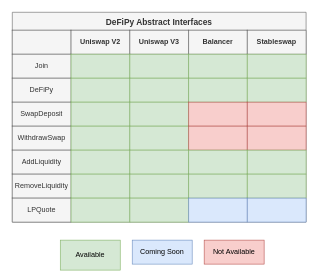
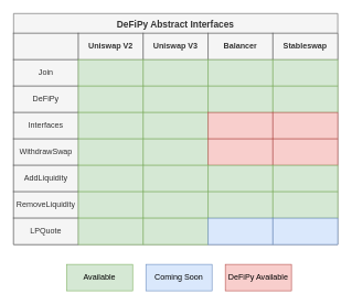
  <mxCell id="0" />
  <mxCell id="1" parent="0" />
  <mxCell id="2" value="DeFiPy Abstract Interfaces" style="shape=table;startSize=30;container=1;collapsible=0;childLayout=tableLayout;perimeterSpacing=1;swimlaneFillColor=none;fillColor=#f5f5f5;fontColor=#333333;strokeColor=#666666;fontStyle=1;fontSize=14;" parent="1" vertex="1"><mxGeometry x="20" y="20" width="490" height="350" as="geometry" /></mxCell>
  <mxCell id="3" value="" style="shape=tableRow;horizontal=0;startSize=0;swimlaneHead=0;swimlaneBody=0;strokeColor=inherit;top=0;left=0;bottom=0;right=0;collapsible=0;dropTarget=0;fillColor=none;points=[[0,0.5],[1,0.5]];portConstraint=eastwest;" parent="2" vertex="1"><mxGeometry y="30" width="490" height="40" as="geometry" /></mxCell>
  <mxCell id="4" value="" style="shape=partialRectangle;html=1;whiteSpace=wrap;connectable=0;strokeColor=#666666;overflow=hidden;fillColor=#f5f5f5;top=1;left=1;bottom=1;right=1;pointerEvents=1;fontColor=#333333;" parent="3" vertex="1"><mxGeometry width="98" height="40" as="geometry"><mxRectangle width="98" height="40" as="alternateBounds" /></mxGeometry></mxCell>
  <mxCell id="5" value="&lt;b&gt;Uniswap V2&lt;/b&gt;" style="shape=partialRectangle;html=1;whiteSpace=wrap;connectable=0;strokeColor=#666666;overflow=hidden;fillColor=#f5f5f5;top=1;left=1;bottom=1;right=1;pointerEvents=1;fontColor=#333333;" parent="3" vertex="1"><mxGeometry x="98" width="98" height="40" as="geometry"><mxRectangle width="98" height="40" as="alternateBounds" /></mxGeometry></mxCell>
  <mxCell id="6" value="&lt;b&gt;Uniswap V3&lt;/b&gt;" style="shape=partialRectangle;html=1;whiteSpace=wrap;connectable=0;strokeColor=#666666;overflow=hidden;fillColor=#f5f5f5;top=1;left=1;bottom=1;right=1;pointerEvents=1;fontColor=#333333;" parent="3" vertex="1"><mxGeometry x="196" width="98" height="40" as="geometry"><mxRectangle width="98" height="40" as="alternateBounds" /></mxGeometry></mxCell>
  <mxCell id="7" value="&lt;b&gt;Balancer&lt;/b&gt;" style="shape=partialRectangle;html=1;whiteSpace=wrap;connectable=0;strokeColor=#666666;overflow=hidden;fillColor=#f5f5f5;top=1;left=1;bottom=1;right=1;pointerEvents=1;fontColor=#333333;" parent="3" vertex="1"><mxGeometry x="294" width="98" height="40" as="geometry"><mxRectangle width="98" height="40" as="alternateBounds" /></mxGeometry></mxCell>
  <mxCell id="8" value="&lt;b&gt;Stableswap&lt;/b&gt;" style="shape=partialRectangle;html=1;whiteSpace=wrap;connectable=0;strokeColor=#666666;overflow=hidden;fillColor=#f5f5f5;top=1;left=1;bottom=1;right=1;pointerEvents=1;fontColor=#333333;" parent="3" vertex="1"><mxGeometry x="392" width="98" height="40" as="geometry"><mxRectangle width="98" height="40" as="alternateBounds" /></mxGeometry></mxCell>
  <mxCell id="9" value="" style="shape=tableRow;horizontal=0;startSize=0;swimlaneHead=0;swimlaneBody=0;strokeColor=inherit;top=0;left=0;bottom=0;right=0;collapsible=0;dropTarget=0;fillColor=none;points=[[0,0.5],[1,0.5]];portConstraint=eastwest;" parent="2" vertex="1"><mxGeometry y="70" width="490" height="40" as="geometry" /></mxCell>
  <mxCell id="10" value="Join" style="shape=partialRectangle;html=1;whiteSpace=wrap;connectable=0;strokeColor=#666666;overflow=hidden;fillColor=#f5f5f5;top=1;left=1;bottom=1;right=1;pointerEvents=1;fontColor=#333333;" parent="9" vertex="1"><mxGeometry width="98" height="40" as="geometry"><mxRectangle width="98" height="40" as="alternateBounds" /></mxGeometry></mxCell>
  <mxCell id="11" value="" style="shape=partialRectangle;html=1;whiteSpace=wrap;connectable=0;strokeColor=#82b366;overflow=hidden;fillColor=#d5e8d4;top=1;left=1;bottom=1;right=1;pointerEvents=1;perimeterSpacing=0;fillStyle=solid;" parent="9" vertex="1"><mxGeometry x="98" width="98" height="40" as="geometry"><mxRectangle width="98" height="40" as="alternateBounds" /></mxGeometry></mxCell>
  <mxCell id="12" value="" style="shape=partialRectangle;html=1;whiteSpace=wrap;connectable=0;strokeColor=#82b366;overflow=hidden;fillColor=#d5e8d4;top=1;left=1;bottom=1;right=1;pointerEvents=1;fillStyle=solid;" parent="9" vertex="1"><mxGeometry x="196" width="98" height="40" as="geometry"><mxRectangle width="98" height="40" as="alternateBounds" /></mxGeometry></mxCell>
  <mxCell id="13" value="" style="shape=partialRectangle;html=1;whiteSpace=wrap;connectable=0;strokeColor=#82b366;overflow=hidden;fillColor=#d5e8d4;top=1;left=1;bottom=1;right=1;pointerEvents=1;shadow=0;" parent="9" vertex="1"><mxGeometry x="294" width="98" height="40" as="geometry"><mxRectangle width="98" height="40" as="alternateBounds" /></mxGeometry></mxCell>
  <mxCell id="14" value="" style="shape=partialRectangle;html=1;whiteSpace=wrap;connectable=0;strokeColor=#82b366;overflow=hidden;fillColor=#d5e8d4;top=1;left=1;bottom=1;right=1;pointerEvents=1;" parent="9" vertex="1"><mxGeometry x="392" width="98" height="40" as="geometry"><mxRectangle width="98" height="40" as="alternateBounds" /></mxGeometry></mxCell>
  <mxCell id="15" value="" style="shape=tableRow;horizontal=0;startSize=0;swimlaneHead=0;swimlaneBody=0;strokeColor=inherit;top=0;left=0;bottom=0;right=0;collapsible=0;dropTarget=0;fillColor=none;points=[[0,0.5],[1,0.5]];portConstraint=eastwest;" parent="2" vertex="1"><mxGeometry y="110" width="490" height="40" as="geometry" /></mxCell>
  <mxCell id="16" value="DeFiPy" style="shape=partialRectangle;html=1;whiteSpace=wrap;connectable=0;strokeColor=#666666;overflow=hidden;fillColor=#f5f5f5;top=1;left=1;bottom=1;right=1;pointerEvents=1;fontColor=#333333;" parent="15" vertex="1"><mxGeometry width="98" height="40" as="geometry"><mxRectangle width="98" height="40" as="alternateBounds" /></mxGeometry></mxCell>
  <mxCell id="17" value="" style="shape=partialRectangle;html=1;whiteSpace=wrap;connectable=0;strokeColor=#82b366;overflow=hidden;fillColor=#d5e8d4;top=1;left=1;bottom=1;right=1;pointerEvents=1;" parent="15" vertex="1"><mxGeometry x="98" width="98" height="40" as="geometry"><mxRectangle width="98" height="40" as="alternateBounds" /></mxGeometry></mxCell>
  <mxCell id="18" value="" style="shape=partialRectangle;html=1;whiteSpace=wrap;connectable=0;strokeColor=#82b366;overflow=hidden;fillColor=#d5e8d4;top=1;left=1;bottom=1;right=1;pointerEvents=1;" parent="15" vertex="1"><mxGeometry x="196" width="98" height="40" as="geometry"><mxRectangle width="98" height="40" as="alternateBounds" /></mxGeometry></mxCell>
  <mxCell id="19" value="" style="shape=partialRectangle;html=1;whiteSpace=wrap;connectable=0;strokeColor=#82b366;overflow=hidden;fillColor=#d5e8d4;top=1;left=1;bottom=1;right=1;pointerEvents=1;" parent="15" vertex="1"><mxGeometry x="294" width="98" height="40" as="geometry"><mxRectangle width="98" height="40" as="alternateBounds" /></mxGeometry></mxCell>
  <mxCell id="20" value="" style="shape=partialRectangle;html=1;whiteSpace=wrap;connectable=0;strokeColor=#82b366;overflow=hidden;fillColor=#d5e8d4;top=1;left=1;bottom=1;right=1;pointerEvents=1;" parent="15" vertex="1"><mxGeometry x="392" width="98" height="40" as="geometry"><mxRectangle width="98" height="40" as="alternateBounds" /></mxGeometry></mxCell>
  <mxCell id="21" value="" style="shape=tableRow;horizontal=0;startSize=0;swimlaneHead=0;swimlaneBody=0;strokeColor=inherit;top=0;left=0;bottom=0;right=0;collapsible=0;dropTarget=0;fillColor=none;points=[[0,0.5],[1,0.5]];portConstraint=eastwest;" parent="2" vertex="1"><mxGeometry y="150" width="490" height="40" as="geometry" /></mxCell>
- <mxCell id="22" value="SwapDeposit" style="shape=partialRectangle;html=1;whiteSpace=wrap;connectable=0;strokeColor=#666666;overflow=hidden;fillColor=#f5f5f5;top=1;left=1;bottom=1;right=1;pointerEvents=1;fontColor=#333333;" parent="21" vertex="1"><mxGeometry width="98" height="40" as="geometry"><mxRectangle width="98" height="40" as="alternateBounds" /></mxGeometry></mxCell>
+ <mxCell id="22" value="Interfaces" style="shape=partialRectangle;html=1;whiteSpace=wrap;connectable=0;strokeColor=#666666;overflow=hidden;fillColor=#f5f5f5;top=1;left=1;bottom=1;right=1;pointerEvents=1;fontColor=#333333;" parent="21" vertex="1"><mxGeometry width="98" height="40" as="geometry"><mxRectangle width="98" height="40" as="alternateBounds" /></mxGeometry></mxCell>
  <mxCell id="23" value="" style="shape=partialRectangle;html=1;whiteSpace=wrap;connectable=0;strokeColor=#82b366;overflow=hidden;fillColor=#d5e8d4;top=1;left=1;bottom=1;right=1;pointerEvents=1;" parent="21" vertex="1"><mxGeometry x="98" width="98" height="40" as="geometry"><mxRectangle width="98" height="40" as="alternateBounds" /></mxGeometry></mxCell>
  <mxCell id="24" value="" style="shape=partialRectangle;html=1;whiteSpace=wrap;connectable=0;strokeColor=#82b366;overflow=hidden;fillColor=#d5e8d4;top=1;left=1;bottom=1;right=1;pointerEvents=1;" parent="21" vertex="1"><mxGeometry x="196" width="98" height="40" as="geometry"><mxRectangle width="98" height="40" as="alternateBounds" /></mxGeometry></mxCell>
  <mxCell id="25" value="" style="shape=partialRectangle;html=1;whiteSpace=wrap;connectable=0;strokeColor=#b85450;overflow=hidden;fillColor=#f8cecc;top=1;left=1;bottom=1;right=1;pointerEvents=1;" parent="21" vertex="1"><mxGeometry x="294" width="98" height="40" as="geometry"><mxRectangle width="98" height="40" as="alternateBounds" /></mxGeometry></mxCell>
  <mxCell id="26" value="" style="shape=partialRectangle;html=1;whiteSpace=wrap;connectable=0;strokeColor=#b85450;overflow=hidden;fillColor=#f8cecc;top=1;left=1;bottom=1;right=1;pointerEvents=1;" parent="21" vertex="1"><mxGeometry x="392" width="98" height="40" as="geometry"><mxRectangle width="98" height="40" as="alternateBounds" /></mxGeometry></mxCell>
  <mxCell id="27" value="" style="shape=tableRow;horizontal=0;startSize=0;swimlaneHead=0;swimlaneBody=0;strokeColor=inherit;top=0;left=0;bottom=0;right=0;collapsible=0;dropTarget=0;fillColor=none;points=[[0,0.5],[1,0.5]];portConstraint=eastwest;" parent="2" vertex="1"><mxGeometry y="190" width="490" height="40" as="geometry" /></mxCell>
  <mxCell id="28" value="WithdrawSwap" style="shape=partialRectangle;html=1;whiteSpace=wrap;connectable=0;strokeColor=#666666;overflow=hidden;fillColor=#f5f5f5;top=1;left=1;bottom=1;right=1;pointerEvents=1;fontColor=#333333;" parent="27" vertex="1"><mxGeometry width="98" height="40" as="geometry"><mxRectangle width="98" height="40" as="alternateBounds" /></mxGeometry></mxCell>
  <mxCell id="29" value="" style="shape=partialRectangle;html=1;whiteSpace=wrap;connectable=0;strokeColor=#82b366;overflow=hidden;fillColor=#d5e8d4;top=1;left=1;bottom=1;right=1;pointerEvents=1;" parent="27" vertex="1"><mxGeometry x="98" width="98" height="40" as="geometry"><mxRectangle width="98" height="40" as="alternateBounds" /></mxGeometry></mxCell>
  <mxCell id="30" value="" style="shape=partialRectangle;html=1;whiteSpace=wrap;connectable=0;strokeColor=#82b366;overflow=hidden;fillColor=#d5e8d4;top=1;left=1;bottom=1;right=1;pointerEvents=1;" parent="27" vertex="1"><mxGeometry x="196" width="98" height="40" as="geometry"><mxRectangle width="98" height="40" as="alternateBounds" /></mxGeometry></mxCell>
  <mxCell id="31" value="" style="shape=partialRectangle;html=1;whiteSpace=wrap;connectable=0;strokeColor=#b85450;overflow=hidden;fillColor=#f8cecc;top=1;left=1;bottom=1;right=1;pointerEvents=1;" parent="27" vertex="1"><mxGeometry x="294" width="98" height="40" as="geometry"><mxRectangle width="98" height="40" as="alternateBounds" /></mxGeometry></mxCell>
  <mxCell id="32" value="" style="shape=partialRectangle;html=1;whiteSpace=wrap;connectable=0;strokeColor=#b85450;overflow=hidden;fillColor=#f8cecc;top=1;left=1;bottom=1;right=1;pointerEvents=1;" parent="27" vertex="1"><mxGeometry x="392" width="98" height="40" as="geometry"><mxRectangle width="98" height="40" as="alternateBounds" /></mxGeometry></mxCell>
  <mxCell id="33" value="" style="shape=tableRow;horizontal=0;startSize=0;swimlaneHead=0;swimlaneBody=0;strokeColor=inherit;top=0;left=0;bottom=0;right=0;collapsible=0;dropTarget=0;fillColor=none;points=[[0,0.5],[1,0.5]];portConstraint=eastwest;" parent="2" vertex="1"><mxGeometry y="230" width="490" height="40" as="geometry" /></mxCell>
  <mxCell id="34" value="AddLiquidity" style="shape=partialRectangle;html=1;whiteSpace=wrap;connectable=0;strokeColor=#666666;overflow=hidden;fillColor=#f5f5f5;top=1;left=1;bottom=1;right=1;pointerEvents=1;fontColor=#333333;" parent="33" vertex="1"><mxGeometry width="98" height="40" as="geometry"><mxRectangle width="98" height="40" as="alternateBounds" /></mxGeometry></mxCell>
  <mxCell id="35" value="" style="shape=partialRectangle;html=1;whiteSpace=wrap;connectable=0;strokeColor=#82b366;overflow=hidden;fillColor=#d5e8d4;top=1;left=1;bottom=1;right=1;pointerEvents=1;" parent="33" vertex="1"><mxGeometry x="98" width="98" height="40" as="geometry"><mxRectangle width="98" height="40" as="alternateBounds" /></mxGeometry></mxCell>
  <mxCell id="36" value="" style="shape=partialRectangle;html=1;whiteSpace=wrap;connectable=0;strokeColor=#82b366;overflow=hidden;fillColor=#d5e8d4;top=1;left=1;bottom=1;right=1;pointerEvents=1;" parent="33" vertex="1"><mxGeometry x="196" width="98" height="40" as="geometry"><mxRectangle width="98" height="40" as="alternateBounds" /></mxGeometry></mxCell>
  <mxCell id="37" value="" style="shape=partialRectangle;html=1;whiteSpace=wrap;connectable=0;strokeColor=#82b366;overflow=hidden;fillColor=#d5e8d4;top=1;left=1;bottom=1;right=1;pointerEvents=1;" parent="33" vertex="1"><mxGeometry x="294" width="98" height="40" as="geometry"><mxRectangle width="98" height="40" as="alternateBounds" /></mxGeometry></mxCell>
  <mxCell id="38" value="" style="shape=partialRectangle;html=1;whiteSpace=wrap;connectable=0;strokeColor=#82b366;overflow=hidden;fillColor=#d5e8d4;top=1;left=1;bottom=1;right=1;pointerEvents=1;" parent="33" vertex="1"><mxGeometry x="392" width="98" height="40" as="geometry"><mxRectangle width="98" height="40" as="alternateBounds" /></mxGeometry></mxCell>
  <mxCell id="39" value="" style="shape=tableRow;horizontal=0;startSize=0;swimlaneHead=0;swimlaneBody=0;strokeColor=inherit;top=0;left=0;bottom=0;right=0;collapsible=0;dropTarget=0;fillColor=none;points=[[0,0.5],[1,0.5]];portConstraint=eastwest;" parent="2" vertex="1"><mxGeometry y="270" width="490" height="40" as="geometry" /></mxCell>
  <mxCell id="40" value="RemoveLiquidity" style="shape=partialRectangle;html=1;whiteSpace=wrap;connectable=0;strokeColor=#666666;overflow=hidden;fillColor=#f5f5f5;top=1;left=1;bottom=1;right=1;pointerEvents=1;fontColor=#333333;" parent="39" vertex="1"><mxGeometry width="98" height="40" as="geometry"><mxRectangle width="98" height="40" as="alternateBounds" /></mxGeometry></mxCell>
  <mxCell id="41" value="" style="shape=partialRectangle;html=1;whiteSpace=wrap;connectable=0;strokeColor=#82b366;overflow=hidden;fillColor=#d5e8d4;top=1;left=1;bottom=1;right=1;pointerEvents=1;" parent="39" vertex="1"><mxGeometry x="98" width="98" height="40" as="geometry"><mxRectangle width="98" height="40" as="alternateBounds" /></mxGeometry></mxCell>
  <mxCell id="42" value="" style="shape=partialRectangle;html=1;whiteSpace=wrap;connectable=0;strokeColor=#82b366;overflow=hidden;fillColor=#d5e8d4;top=1;left=1;bottom=1;right=1;pointerEvents=1;" parent="39" vertex="1"><mxGeometry x="196" width="98" height="40" as="geometry"><mxRectangle width="98" height="40" as="alternateBounds" /></mxGeometry></mxCell>
  <mxCell id="43" value="" style="shape=partialRectangle;html=1;whiteSpace=wrap;connectable=0;strokeColor=#82b366;overflow=hidden;fillColor=#d5e8d4;top=1;left=1;bottom=1;right=1;pointerEvents=1;" parent="39" vertex="1"><mxGeometry x="294" width="98" height="40" as="geometry"><mxRectangle width="98" height="40" as="alternateBounds" /></mxGeometry></mxCell>
  <mxCell id="44" value="" style="shape=partialRectangle;html=1;whiteSpace=wrap;connectable=0;strokeColor=#82b366;overflow=hidden;fillColor=#d5e8d4;top=1;left=1;bottom=1;right=1;pointerEvents=1;" parent="39" vertex="1"><mxGeometry x="392" width="98" height="40" as="geometry"><mxRectangle width="98" height="40" as="alternateBounds" /></mxGeometry></mxCell>
  <mxCell id="45" style="shape=tableRow;horizontal=0;startSize=0;swimlaneHead=0;swimlaneBody=0;strokeColor=inherit;top=0;left=0;bottom=0;right=0;collapsible=0;dropTarget=0;fillColor=none;points=[[0,0.5],[1,0.5]];portConstraint=eastwest;" parent="2" vertex="1"><mxGeometry y="310" width="490" height="40" as="geometry" /></mxCell>
  <mxCell id="46" value="LPQuote" style="shape=partialRectangle;html=1;whiteSpace=wrap;connectable=0;strokeColor=#666666;overflow=hidden;fillColor=#f5f5f5;top=1;left=1;bottom=1;right=1;pointerEvents=1;fontColor=#333333;" parent="45" vertex="1"><mxGeometry width="98" height="40" as="geometry"><mxRectangle width="98" height="40" as="alternateBounds" /></mxGeometry></mxCell>
  <mxCell id="47" style="shape=partialRectangle;html=1;whiteSpace=wrap;connectable=0;strokeColor=#82b366;overflow=hidden;fillColor=#d5e8d4;top=1;left=1;bottom=1;right=1;pointerEvents=1;" parent="45" vertex="1"><mxGeometry x="98" width="98" height="40" as="geometry"><mxRectangle width="98" height="40" as="alternateBounds" /></mxGeometry></mxCell>
  <mxCell id="48" style="shape=partialRectangle;html=1;whiteSpace=wrap;connectable=0;strokeColor=#82b366;overflow=hidden;fillColor=#d5e8d4;top=1;left=1;bottom=1;right=1;pointerEvents=1;" parent="45" vertex="1"><mxGeometry x="196" width="98" height="40" as="geometry"><mxRectangle width="98" height="40" as="alternateBounds" /></mxGeometry></mxCell>
  <mxCell id="49" style="shape=partialRectangle;html=1;whiteSpace=wrap;connectable=0;strokeColor=#6c8ebf;overflow=hidden;fillColor=#dae8fc;top=1;left=1;bottom=1;right=1;pointerEvents=1;" parent="45" vertex="1"><mxGeometry x="294" width="98" height="40" as="geometry"><mxRectangle width="98" height="40" as="alternateBounds" /></mxGeometry></mxCell>
  <mxCell id="50" style="shape=partialRectangle;html=1;whiteSpace=wrap;connectable=0;strokeColor=#6c8ebf;overflow=hidden;fillColor=#dae8fc;top=1;left=1;bottom=1;right=1;pointerEvents=1;" parent="45" vertex="1"><mxGeometry x="392" width="98" height="40" as="geometry"><mxRectangle width="98" height="40" as="alternateBounds" /></mxGeometry></mxCell>
- <mxCell id="51" value="Available" style="rounded=0;whiteSpace=wrap;html=1;fillColor=#d5e8d4;strokeColor=#82b366;" parent="1" vertex="1"><mxGeometry x="100" y="400" width="100" height="50" as="geometry" /></mxCell>
+ <mxCell id="51" value="Available" style="rounded=0;whiteSpace=wrap;html=1;fillColor=#d5e8d4;strokeColor=#82b366;" parent="1" vertex="1"><mxGeometry x="100" y="400" width="100" height="40" as="geometry" /></mxCell>
  <mxCell id="52" value="Coming Soon" style="rounded=0;whiteSpace=wrap;html=1;fillColor=#dae8fc;strokeColor=#6c8ebf;" parent="1" vertex="1"><mxGeometry x="220" y="400" width="100" height="40" as="geometry" /></mxCell>
- <mxCell id="53" value="Not Available" style="rounded=0;whiteSpace=wrap;html=1;fillColor=#f8cecc;strokeColor=#b85450;" parent="1" vertex="1"><mxGeometry x="340" y="400" width="100" height="40" as="geometry" /></mxCell>
+ <mxCell id="53" value="DeFiPy Available" style="rounded=0;whiteSpace=wrap;html=1;fillColor=#f8cecc;strokeColor=#b85450;" parent="1" vertex="1"><mxGeometry x="340" y="400" width="100" height="40" as="geometry" /></mxCell>
